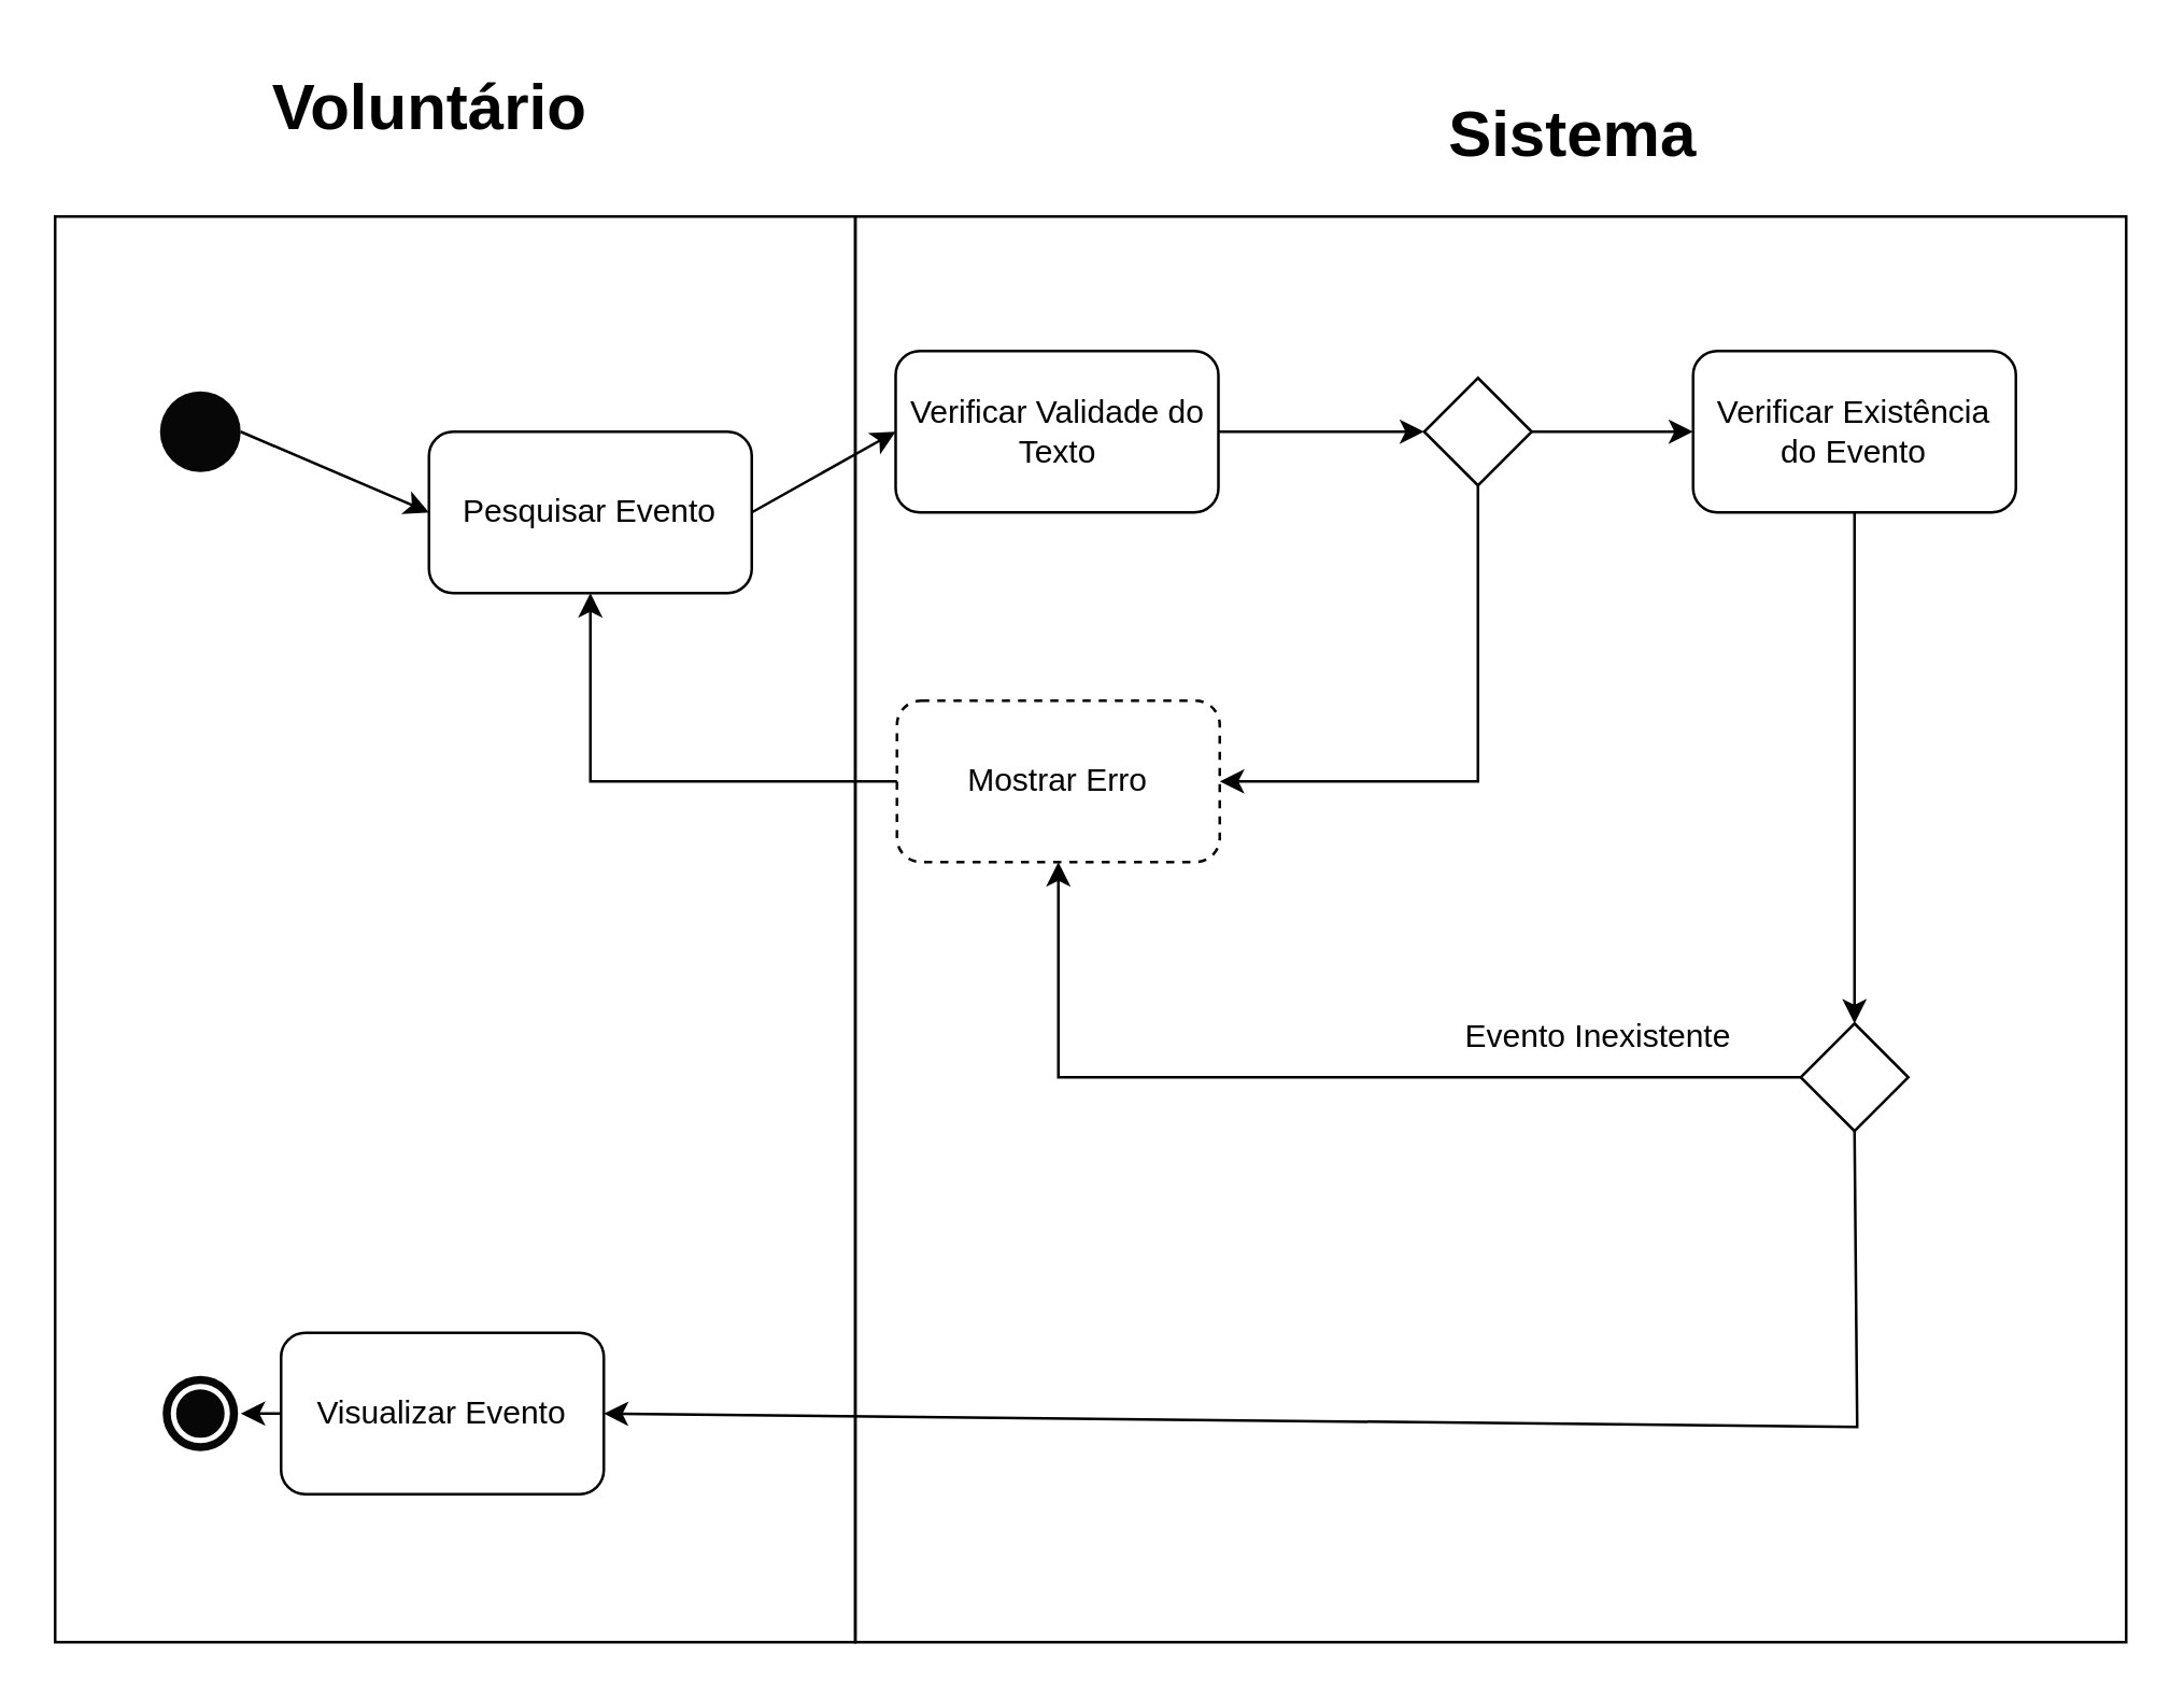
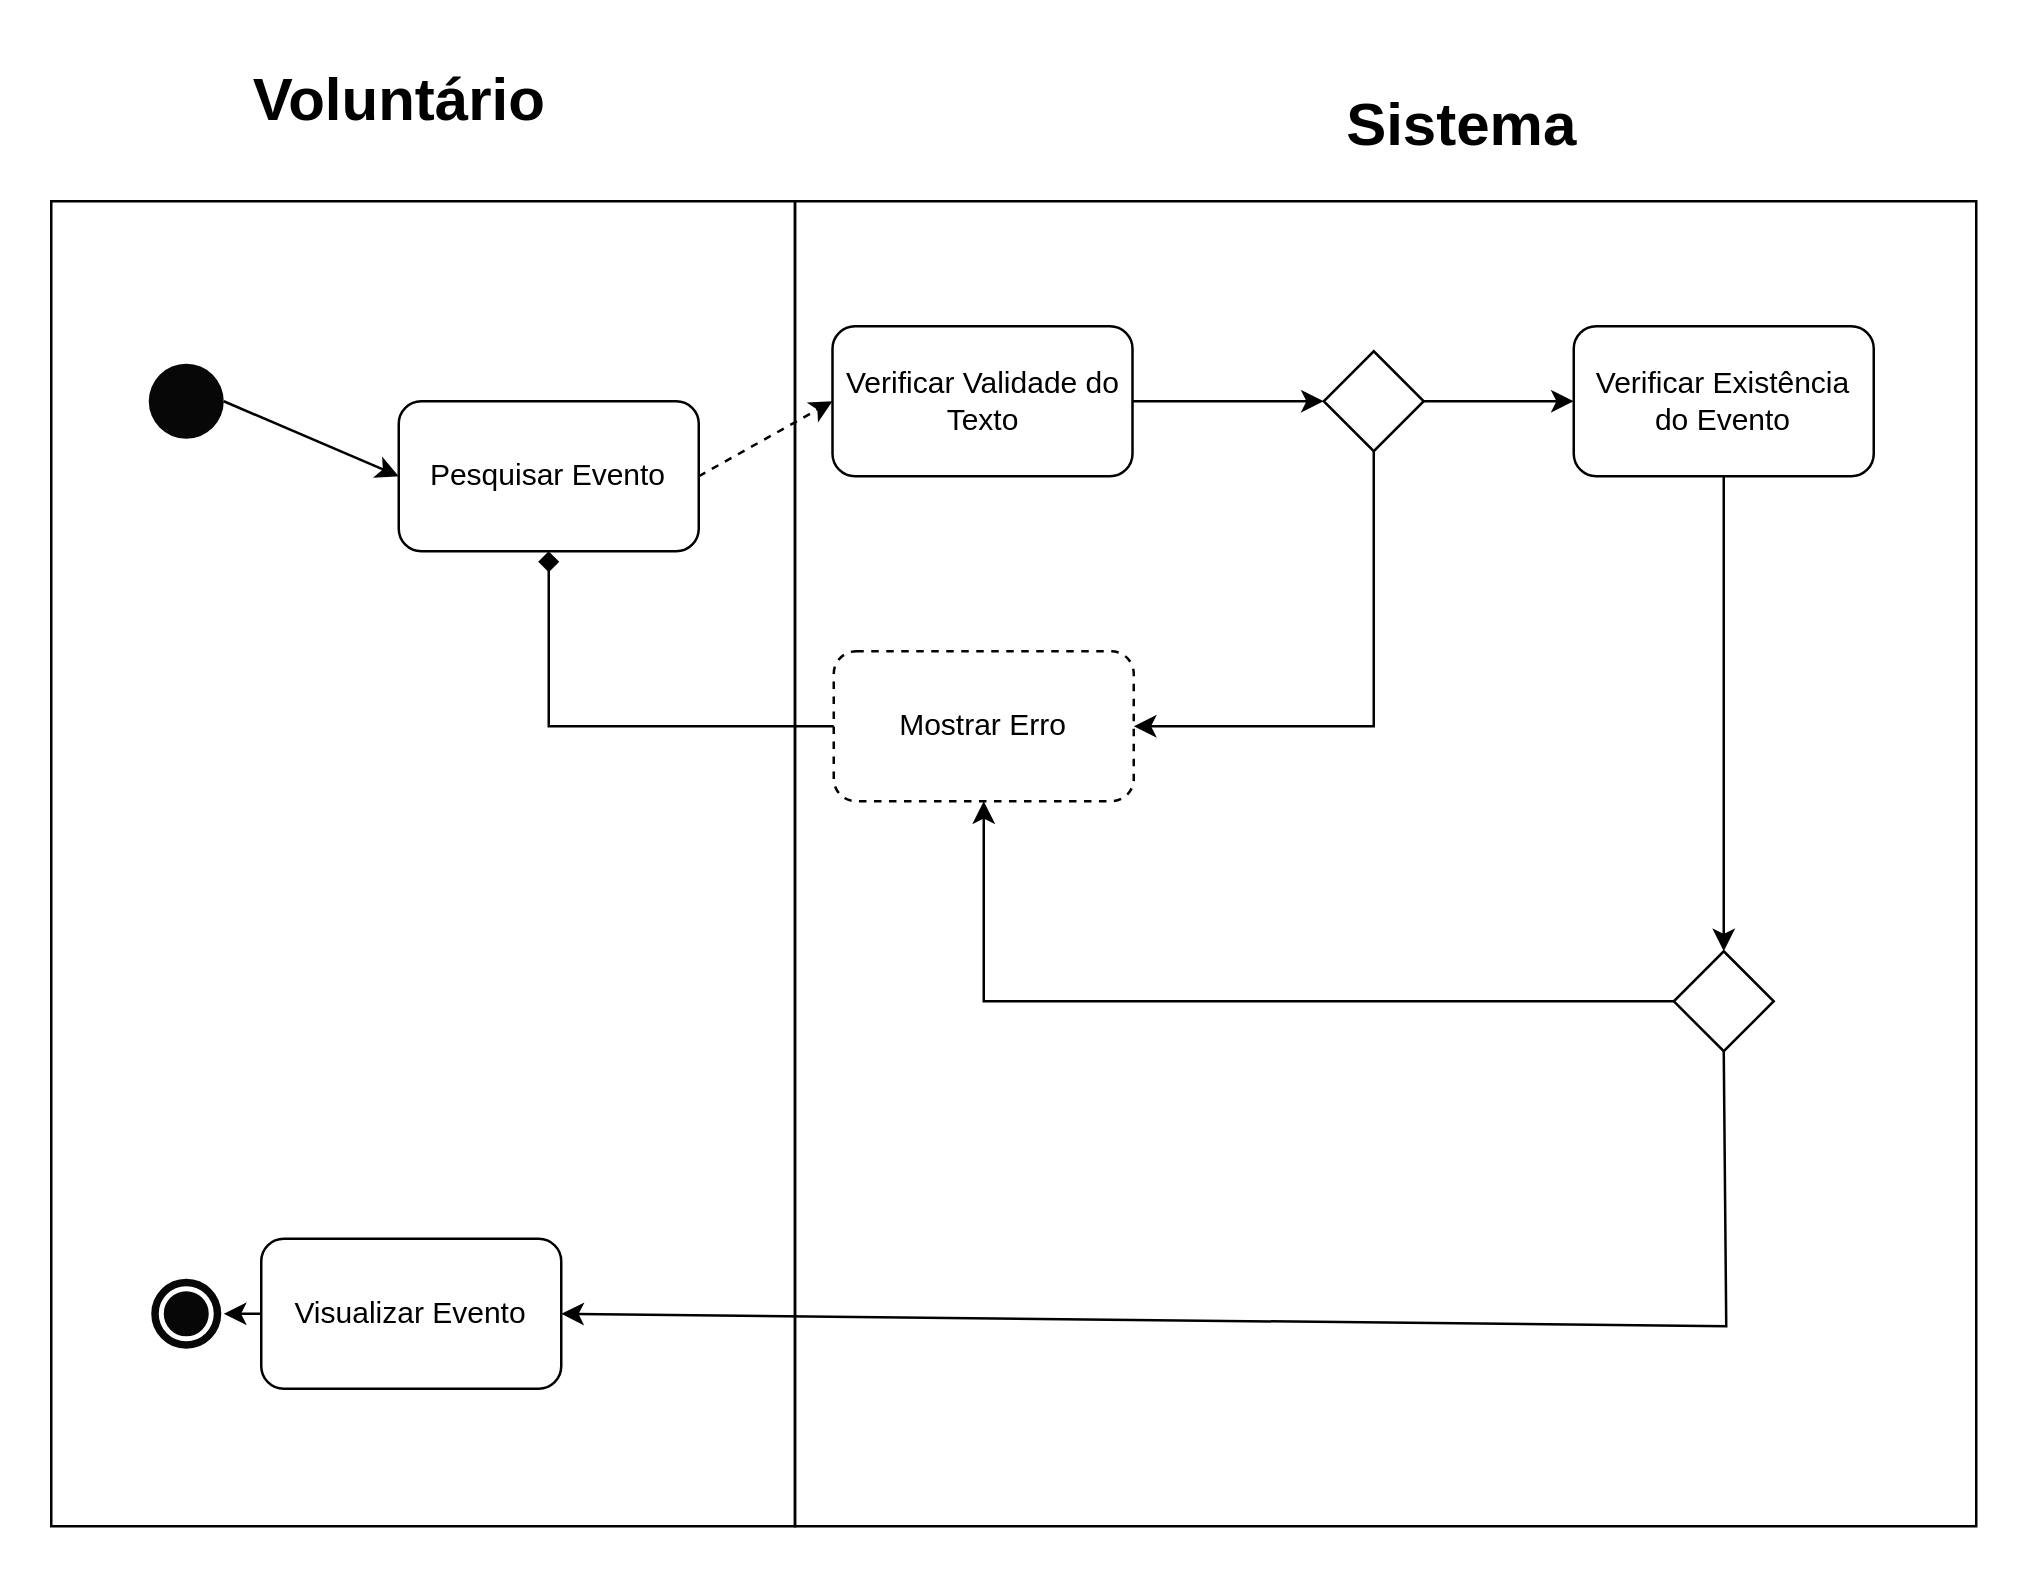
  <mxCell id="0" />
  <mxCell id="1" parent="0" />
  <mxCell id="2" value="Pesquisar Evento" style="rounded=1;whiteSpace=wrap;html=1;" vertex="1" parent="1"><mxGeometry x="159" y="160" width="120" height="60" as="geometry" /></mxCell>
  <mxCell id="3" value="Verificar Validade do Texto" style="rounded=1;whiteSpace=wrap;html=1;" vertex="1" parent="1"><mxGeometry x="332.5" y="130" width="120" height="60" as="geometry" /></mxCell>
  <mxCell id="4" value="" style="rhombus;whiteSpace=wrap;html=1;" vertex="1" parent="1"><mxGeometry x="529" y="140" width="40" height="40" as="geometry" /></mxCell>
  <mxCell id="5" value="" style="endArrow=classic;html=1;rounded=0;exitX=0.5;exitY=1;exitDx=0;exitDy=0;entryX=1;entryY=0.5;entryDx=0;entryDy=0;" edge="1" parent="1" source="4" target="8"><mxGeometry width="50" height="50" relative="1" as="geometry"><mxPoint x="369" y="200" as="sourcePoint" /><mxPoint x="419" y="150" as="targetPoint" /><Array as="points"><mxPoint x="549" y="240" /><mxPoint x="549" y="290" /></Array></mxGeometry></mxCell>
  <mxCell id="6" value="Verificar Existência do Evento" style="rounded=1;whiteSpace=wrap;html=1;" vertex="1" parent="1"><mxGeometry x="629" y="130" width="120" height="60" as="geometry" /></mxCell>
  <mxCell id="7" value="" style="rhombus;whiteSpace=wrap;html=1;" vertex="1" parent="1"><mxGeometry x="669" y="380" width="40" height="40" as="geometry" /></mxCell>
  <mxCell id="8" value="Mostrar Erro" style="rounded=1;whiteSpace=wrap;html=1;dashed=1;" vertex="1" parent="1"><mxGeometry x="333" y="260" width="120" height="60" as="geometry" /></mxCell>
- <mxCell id="9" value="" style="endArrow=classic;html=1;rounded=0;entryX=0.5;entryY=1;entryDx=0;entryDy=0;exitX=0;exitY=0.5;exitDx=0;exitDy=0;" edge="1" parent="1" source="8" target="2"><mxGeometry width="50" height="50" relative="1" as="geometry"><mxPoint x="339" y="296" as="sourcePoint" /><mxPoint x="419" y="150" as="targetPoint" /><Array as="points"><mxPoint x="219" y="290" /></Array></mxGeometry></mxCell>
+ <mxCell id="9" value="" style="endArrow=diamond;html=1;rounded=0;entryX=0.5;entryY=1;entryDx=0;entryDy=0;exitX=0;exitY=0.5;exitDx=0;exitDy=0;" edge="1" parent="1" source="8" target="2"><mxGeometry width="50" height="50" relative="1" as="geometry"><mxPoint x="339" y="296" as="sourcePoint" /><mxPoint x="419" y="150" as="targetPoint" /><Array as="points"><mxPoint x="219" y="290" /></Array></mxGeometry></mxCell>
  <mxCell id="10" value="" style="endArrow=classic;html=1;rounded=0;exitX=0;exitY=0.5;exitDx=0;exitDy=0;entryX=0.5;entryY=1;entryDx=0;entryDy=0;" edge="1" parent="1" source="7" target="8"><mxGeometry width="50" height="50" relative="1" as="geometry"><mxPoint x="369" y="260" as="sourcePoint" /><mxPoint x="419" y="210" as="targetPoint" /><Array as="points"><mxPoint x="393" y="400" /></Array></mxGeometry></mxCell>
- <mxCell id="11" value="Evento Inexistente" style="text;html=1;align=center;verticalAlign=middle;whiteSpace=wrap;rounded=0;" vertex="1" parent="1"><mxGeometry x="529" y="370" width="130" height="30" as="geometry" /></mxCell>
  <mxCell id="12" value="Visualizar Evento" style="rounded=1;whiteSpace=wrap;html=1;" vertex="1" parent="1"><mxGeometry x="104" y="495" width="120" height="60" as="geometry" /></mxCell>
  <mxCell id="13" value="" style="ellipse;shape=doubleEllipse;whiteSpace=wrap;html=1;aspect=fixed;strokeWidth=2;fillColor=#070707;strokeColor=#ffffff;" vertex="1" parent="1"><mxGeometry x="59" y="510" width="30" height="30" as="geometry" /></mxCell>
  <mxCell id="14" value="" style="ellipse;shape=doubleEllipse;whiteSpace=wrap;html=1;aspect=fixed;strokeWidth=2;fillColor=#070707;strokeColor=none;" vertex="1" parent="1"><mxGeometry x="59" y="145" width="30" height="30" as="geometry" /></mxCell>
  <mxCell id="15" value="" style="endArrow=classic;html=1;rounded=0;entryX=0;entryY=0.5;entryDx=0;entryDy=0;exitX=1;exitY=0.5;exitDx=0;exitDy=0;" edge="1" parent="1" source="3" target="4"><mxGeometry width="50" height="50" relative="1" as="geometry"><mxPoint x="369" y="530" as="sourcePoint" /><mxPoint x="419" y="480" as="targetPoint" /><Array as="points" /></mxGeometry></mxCell>
- <mxCell id="16" value="" style="endArrow=classic;html=1;rounded=0;exitX=1;exitY=0.5;exitDx=0;exitDy=0;entryX=0;entryY=0.5;entryDx=0;entryDy=0;" edge="1" parent="1" source="2" target="3"><mxGeometry width="50" height="50" relative="1" as="geometry"><mxPoint x="279" y="240" as="sourcePoint" /><mxPoint x="329" y="190" as="targetPoint" /></mxGeometry></mxCell>
+ <mxCell id="16" value="" style="endArrow=classic;html=1;rounded=0;exitX=1;exitY=0.5;exitDx=0;exitDy=0;entryX=0;entryY=0.5;entryDx=0;entryDy=0;dashed=1;" edge="1" parent="1" source="2" target="3"><mxGeometry width="50" height="50" relative="1" as="geometry"><mxPoint x="279" y="240" as="sourcePoint" /><mxPoint x="329" y="190" as="targetPoint" /></mxGeometry></mxCell>
  <mxCell id="17" value="" style="endArrow=classic;html=1;rounded=0;entryX=0;entryY=0.5;entryDx=0;entryDy=0;exitX=1;exitY=0.5;exitDx=0;exitDy=0;" edge="1" parent="1" source="4"><mxGeometry width="50" height="50" relative="1" as="geometry"><mxPoint x="579" y="240" as="sourcePoint" /><mxPoint x="629" y="160" as="targetPoint" /></mxGeometry></mxCell>
  <mxCell id="18" value="" style="endArrow=classic;html=1;rounded=0;exitX=0.5;exitY=1;exitDx=0;exitDy=0;entryX=0.5;entryY=0;entryDx=0;entryDy=0;" edge="1" parent="1" source="6" target="7"><mxGeometry width="50" height="50" relative="1" as="geometry"><mxPoint x="649" y="490" as="sourcePoint" /><mxPoint x="699" y="440" as="targetPoint" /></mxGeometry></mxCell>
  <mxCell id="19" value="" style="endArrow=classic;html=1;rounded=0;exitX=0.5;exitY=1;exitDx=0;exitDy=0;entryX=1;entryY=0.5;entryDx=0;entryDy=0;" edge="1" parent="1" source="7" target="12"><mxGeometry width="50" height="50" relative="1" as="geometry"><mxPoint x="699" y="500" as="sourcePoint" /><mxPoint x="749" y="450" as="targetPoint" /><Array as="points"><mxPoint x="690" y="530" /></Array></mxGeometry></mxCell>
  <mxCell id="20" value="" style="endArrow=classic;html=1;rounded=0;exitX=0;exitY=0.5;exitDx=0;exitDy=0;entryX=1;entryY=0.5;entryDx=0;entryDy=0;" edge="1" parent="1" source="12" target="13"><mxGeometry width="50" height="50" relative="1" as="geometry"><mxPoint x="599" y="660" as="sourcePoint" /><mxPoint x="649" y="610" as="targetPoint" /></mxGeometry></mxCell>
  <mxCell id="21" value="" style="endArrow=classic;html=1;rounded=0;exitX=1;exitY=0.5;exitDx=0;exitDy=0;entryX=0;entryY=0.5;entryDx=0;entryDy=0;" edge="1" parent="1" source="14" target="2"><mxGeometry width="50" height="50" relative="1" as="geometry"><mxPoint x="39" y="240" as="sourcePoint" /><mxPoint x="89" y="190" as="targetPoint" /></mxGeometry></mxCell>
  <mxCell id="22" value="" style="rounded=0;whiteSpace=wrap;html=1;fillColor=none;" vertex="1" parent="1"><mxGeometry x="20" y="80" width="297.5" height="530" as="geometry" /></mxCell>
  <mxCell id="23" value="" style="rounded=0;whiteSpace=wrap;html=1;fillColor=none;" vertex="1" parent="1"><mxGeometry x="317.5" y="80" width="472.5" height="530" as="geometry" /></mxCell>
  <mxCell id="24" value="Voluntário" style="text;strokeColor=none;fillColor=none;html=1;fontSize=24;fontStyle=1;verticalAlign=middle;align=center;" vertex="1" parent="1"><mxGeometry x="108.75" y="20" width="100" height="40" as="geometry" /></mxCell>
  <mxCell id="25" value="Sistema" style="text;strokeColor=none;fillColor=none;html=1;fontSize=24;fontStyle=1;verticalAlign=middle;align=center;" vertex="1" parent="1"><mxGeometry x="533.75" y="30" width="100" height="40" as="geometry" /></mxCell>
